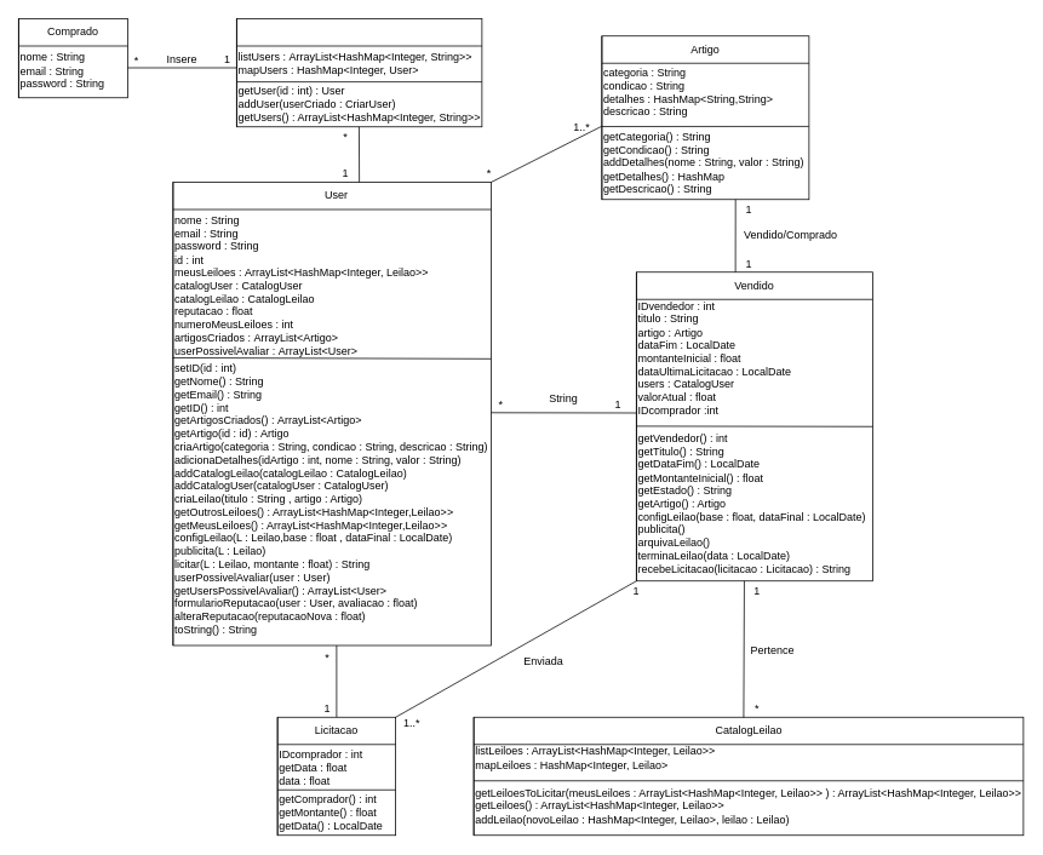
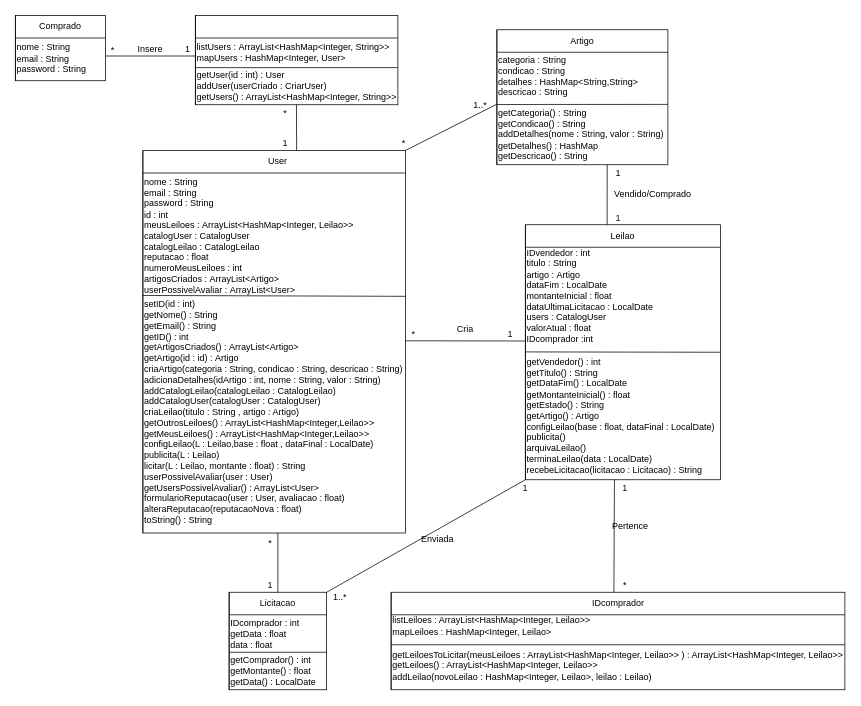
  <mxCell id="0" />
  <mxCell id="1" parent="0" />
  <mxCell id="2" value="" style="shape=internalStorage;whiteSpace=wrap;html=1;backgroundOutline=1;dx=0;dy=30;align=left;" vertex="1" parent="1"><mxGeometry x="662" y="39" width="228" height="180" as="geometry" /></mxCell>
  <mxCell id="3" value="" style="shape=internalStorage;whiteSpace=wrap;html=1;backgroundOutline=1;dx=0;dy=30;" vertex="1" parent="1"><mxGeometry x="521" y="789" width="605" height="130" as="geometry" /></mxCell>
  <mxCell id="4" value="" style="shape=internalStorage;whiteSpace=wrap;html=1;backgroundOutline=1;dx=0;dy=30;" vertex="1" parent="1"><mxGeometry x="260" y="20" width="270" height="119" as="geometry" /></mxCell>
  <mxCell id="5" value="" style="shape=internalStorage;whiteSpace=wrap;html=1;backgroundOutline=1;dx=0;dy=30;" vertex="1" parent="1"><mxGeometry x="700" y="299" width="260" height="340" as="geometry" /></mxCell>
  <mxCell id="6" value="" style="shape=internalStorage;whiteSpace=wrap;html=1;backgroundOutline=1;dx=0;dy=30;" vertex="1" parent="1"><mxGeometry x="190" y="200" width="350" height="510" as="geometry" /></mxCell>
  <mxCell id="7" value="" style="shape=internalStorage;whiteSpace=wrap;html=1;backgroundOutline=1;dx=0;dy=30;" vertex="1" parent="1"><mxGeometry x="20" y="20" width="120" height="87" as="geometry" /></mxCell>
  <mxCell id="8" value="" style="shape=internalStorage;whiteSpace=wrap;html=1;backgroundOutline=1;dx=0;dy=30;" vertex="1" parent="1"><mxGeometry x="305" y="789" width="130" height="130" as="geometry" /></mxCell>
  <mxCell id="9" value="Artigo" style="text;html=1;strokeColor=none;fillColor=none;align=center;verticalAlign=middle;whiteSpace=wrap;rounded=0;" vertex="1" parent="1"><mxGeometry x="746" y="39" width="60" height="30" as="geometry" /></mxCell>
- <mxCell id="10" value="Vendido" style="text;html=1;strokeColor=none;fillColor=none;align=center;verticalAlign=middle;whiteSpace=wrap;rounded=0;" vertex="1" parent="1"><mxGeometry x="800" y="299" width="60" height="30" as="geometry" /></mxCell>
+ <mxCell id="10" value="Leilao" style="text;html=1;strokeColor=none;fillColor=none;align=center;verticalAlign=middle;whiteSpace=wrap;rounded=0;" vertex="1" parent="1"><mxGeometry x="800" y="299" width="60" height="30" as="geometry" /></mxCell>
  <mxCell id="11" value="User" style="text;html=1;strokeColor=none;fillColor=none;align=center;verticalAlign=middle;whiteSpace=wrap;rounded=0;" vertex="1" parent="1"><mxGeometry x="340" y="200" width="60" height="30" as="geometry" /></mxCell>
  <mxCell id="12" value="Licitacao" style="text;html=1;strokeColor=none;fillColor=none;align=center;verticalAlign=middle;whiteSpace=wrap;rounded=0;" vertex="1" parent="1"><mxGeometry x="340" y="789" width="60" height="30" as="geometry" /></mxCell>
  <mxCell id="13" value="Comprado" style="text;html=1;strokeColor=none;fillColor=none;align=center;verticalAlign=middle;whiteSpace=wrap;rounded=0;" vertex="1" parent="1"><mxGeometry x="50" y="20" width="60" height="30" as="geometry" /></mxCell>
  <mxCell id="14" value="&lt;br style=&quot;&quot;&gt;&lt;span style=&quot;&quot;&gt;categoria : String&lt;br&gt;&lt;/span&gt;&lt;span style=&quot;&quot;&gt;condicao : String&lt;br&gt;&lt;/span&gt;detalhes :&amp;nbsp;HashMap&amp;lt;String,String&amp;gt;&lt;br style=&quot;&quot;&gt;&lt;span style=&quot;&quot;&gt;descricao :&amp;nbsp;&lt;/span&gt;String" style="text;html=1;strokeColor=none;fillColor=none;align=left;verticalAlign=middle;whiteSpace=wrap;rounded=0;" vertex="1" parent="1"><mxGeometry x="662" y="79" width="198" height="30" as="geometry" /></mxCell>
  <mxCell id="15" value="nome :&amp;nbsp;String&lt;br&gt;email :&amp;nbsp;String&lt;br&gt;password :&amp;nbsp;String&lt;br&gt;id : int&lt;br&gt;meusLeiloes :&amp;nbsp;ArrayList&amp;lt;HashMap&amp;lt;Integer, Leilao&amp;gt;&amp;gt;&lt;br&gt;catalogUser :&amp;nbsp;CatalogUser&lt;br&gt;catalogLeilao :&amp;nbsp;CatalogLeilao&lt;br&gt;reputacao :&amp;nbsp;float&lt;br&gt;numeroMeusLeiloes :&amp;nbsp;int&lt;br&gt;artigosCriados :&amp;nbsp;ArrayList&amp;lt;Artigo&amp;gt;&lt;br&gt;userPossivelAvaliar :&amp;nbsp;ArrayList&amp;lt;User&amp;gt;" style="text;html=1;strokeColor=none;fillColor=none;align=left;verticalAlign=middle;whiteSpace=wrap;rounded=0;" vertex="1" parent="1"><mxGeometry x="190" y="313.5" width="285" height="1" as="geometry" /></mxCell>
  <mxCell id="16" value="&lt;br&gt;&lt;span style=&quot;color: rgb(0, 0, 0); font-family: Helvetica; font-size: 12px; font-style: normal; font-variant-ligatures: normal; font-variant-caps: normal; font-weight: 400; letter-spacing: normal; orphans: 2; text-indent: 0px; text-transform: none; widows: 2; word-spacing: 0px; -webkit-text-stroke-width: 0px; text-decoration-thickness: initial; text-decoration-style: initial; text-decoration-color: initial; float: none; display: inline !important;&quot;&gt;nome : String&lt;/span&gt;&lt;br style=&quot;color: rgb(0, 0, 0); font-family: Helvetica; font-size: 12px; font-style: normal; font-variant-ligatures: normal; font-variant-caps: normal; font-weight: 400; letter-spacing: normal; orphans: 2; text-indent: 0px; text-transform: none; widows: 2; word-spacing: 0px; -webkit-text-stroke-width: 0px; text-decoration-thickness: initial; text-decoration-style: initial; text-decoration-color: initial;&quot;&gt;&lt;span style=&quot;color: rgb(0, 0, 0); font-family: Helvetica; font-size: 12px; font-style: normal; font-variant-ligatures: normal; font-variant-caps: normal; font-weight: 400; letter-spacing: normal; orphans: 2; text-indent: 0px; text-transform: none; widows: 2; word-spacing: 0px; -webkit-text-stroke-width: 0px; text-decoration-thickness: initial; text-decoration-style: initial; text-decoration-color: initial; float: none; display: inline !important;&quot;&gt;email : String&lt;/span&gt;&lt;br style=&quot;color: rgb(0, 0, 0); font-family: Helvetica; font-size: 12px; font-style: normal; font-variant-ligatures: normal; font-variant-caps: normal; font-weight: 400; letter-spacing: normal; orphans: 2; text-indent: 0px; text-transform: none; widows: 2; word-spacing: 0px; -webkit-text-stroke-width: 0px; text-decoration-thickness: initial; text-decoration-style: initial; text-decoration-color: initial;&quot;&gt;&lt;span style=&quot;color: rgb(0, 0, 0); font-family: Helvetica; font-size: 12px; font-style: normal; font-variant-ligatures: normal; font-variant-caps: normal; font-weight: 400; letter-spacing: normal; orphans: 2; text-indent: 0px; text-transform: none; widows: 2; word-spacing: 0px; -webkit-text-stroke-width: 0px; text-decoration-thickness: initial; text-decoration-style: initial; text-decoration-color: initial; float: none; display: inline !important;&quot;&gt;password : String&lt;/span&gt;" style="text;html=1;strokeColor=none;fillColor=none;align=left;verticalAlign=middle;whiteSpace=wrap;rounded=0;" vertex="1" parent="1"><mxGeometry x="20" y="55" width="118" height="30" as="geometry" /></mxCell>
  <mxCell id="17" value="IDcomprador :&amp;nbsp;int&lt;br&gt;getData :&amp;nbsp;float&lt;br&gt;data :&amp;nbsp;float" style="text;html=1;strokeColor=none;fillColor=none;align=left;verticalAlign=middle;whiteSpace=wrap;rounded=0;" vertex="1" parent="1"><mxGeometry x="305" y="840" width="118" height="9" as="geometry" /></mxCell>
  <mxCell id="18" value="IDvendedor :&amp;nbsp;int&lt;br&gt;titulo :&amp;nbsp;String&lt;br&gt;artigo :&amp;nbsp;Artigo&lt;br&gt;dataFim :&amp;nbsp;LocalDate&lt;br&gt;montanteInicial :&amp;nbsp;float&lt;br&gt;dataUltimaLicitacao :&amp;nbsp;LocalDate&lt;br&gt;users :&amp;nbsp;CatalogUser&lt;br&gt;valorAtual :&amp;nbsp;float&lt;br&gt;IDcomprador :int" style="text;html=1;strokeColor=none;fillColor=none;align=left;verticalAlign=middle;whiteSpace=wrap;rounded=0;" vertex="1" parent="1"><mxGeometry x="700" y="379" width="289" height="30" as="geometry" /></mxCell>
  <mxCell id="19" value="" style="endArrow=none;html=1;rounded=0;" edge="1" parent="1"><mxGeometry width="50" height="50" relative="1" as="geometry"><mxPoint x="140" y="74" as="sourcePoint" /><mxPoint x="260" y="74" as="targetPoint" /></mxGeometry></mxCell>
  <mxCell id="20" value="Insere" style="text;html=1;strokeColor=none;fillColor=none;align=center;verticalAlign=middle;whiteSpace=wrap;rounded=0;" vertex="1" parent="1"><mxGeometry x="170" y="50" width="60" height="30" as="geometry" /></mxCell>
  <mxCell id="21" value="&lt;font style=&quot;font-size: 12px;&quot;&gt;*&lt;/font&gt;" style="text;html=1;strokeColor=none;fillColor=none;align=center;verticalAlign=middle;whiteSpace=wrap;rounded=0;fontSize=13;" vertex="1" parent="1"><mxGeometry x="120" y="50" width="60" height="30" as="geometry" /></mxCell>
  <mxCell id="22" value="" style="endArrow=none;html=1;rounded=0;entryX=0.5;entryY=0;entryDx=0;entryDy=0;" edge="1" parent="1" target="12"><mxGeometry width="50" height="50" relative="1" as="geometry"><mxPoint x="370" y="710" as="sourcePoint" /><mxPoint x="394.5" y="759" as="targetPoint" /></mxGeometry></mxCell>
  <mxCell id="23" value="" style="endArrow=none;html=1;rounded=0;" edge="1" parent="1"><mxGeometry width="50" height="50" relative="1" as="geometry"><mxPoint x="540" y="453.71" as="sourcePoint" /><mxPoint x="700" y="454" as="targetPoint" /></mxGeometry></mxCell>
  <mxCell id="24" value="" style="endArrow=none;html=1;rounded=0;exitX=0.5;exitY=1;exitDx=0;exitDy=0;" edge="1" parent="1"><mxGeometry width="50" height="50" relative="1" as="geometry"><mxPoint x="394.76" y="139" as="sourcePoint" /><mxPoint x="395" y="200" as="targetPoint" /></mxGeometry></mxCell>
  <mxCell id="25" value="" style="endArrow=none;html=1;rounded=0;entryX=0.491;entryY=0.003;entryDx=0;entryDy=0;entryPerimeter=0;" edge="1" parent="1" target="3"><mxGeometry width="50" height="50" relative="1" as="geometry"><mxPoint x="818.77" y="639" as="sourcePoint" /><mxPoint x="817.98" y="860.54" as="targetPoint" /></mxGeometry></mxCell>
  <mxCell id="26" value="" style="endArrow=none;html=1;rounded=0;exitX=0.5;exitY=1;exitDx=0;exitDy=0;" edge="1" parent="1"><mxGeometry width="50" height="50" relative="1" as="geometry"><mxPoint x="809.09" y="219" as="sourcePoint" /><mxPoint x="809" y="299" as="targetPoint" /></mxGeometry></mxCell>
  <mxCell id="27" value="" style="endArrow=none;html=1;rounded=0;exitX=1;exitY=0;exitDx=0;exitDy=0;entryX=0;entryY=1;entryDx=0;entryDy=0;" edge="1" parent="1" source="8" target="5"><mxGeometry width="50" height="50" relative="1" as="geometry"><mxPoint x="460" y="796" as="sourcePoint" /><mxPoint x="670" y="669" as="targetPoint" /></mxGeometry></mxCell>
  <mxCell id="28" value="" style="endArrow=none;html=1;rounded=0;entryX=-0.001;entryY=0.552;entryDx=0;entryDy=0;entryPerimeter=0;exitX=1;exitY=0;exitDx=0;exitDy=0;" edge="1" parent="1" source="6" target="2"><mxGeometry width="50" height="50" relative="1" as="geometry"><mxPoint x="540" y="220" as="sourcePoint" /><mxPoint x="650" y="179" as="targetPoint" /></mxGeometry></mxCell>
  <mxCell id="29" value="listLeiloes : ArrayList&amp;lt;HashMap&amp;lt;Integer, Leilao&amp;gt;&amp;gt;&lt;br&gt;mapLeiloes :&amp;nbsp;HashMap&amp;lt;Integer, Leilao&amp;gt;" style="text;html=1;strokeColor=none;fillColor=none;align=left;verticalAlign=middle;whiteSpace=wrap;rounded=0;" vertex="1" parent="1"><mxGeometry x="521" y="819" width="294" height="30" as="geometry" /></mxCell>
  <mxCell id="30" value="listUsers :&amp;nbsp;ArrayList&amp;lt;HashMap&amp;lt;Integer, String&amp;gt;&amp;gt;&lt;br&gt;mapUsers :&amp;nbsp;HashMap&amp;lt;Integer, User&amp;gt;" style="text;html=1;strokeColor=none;fillColor=none;align=left;verticalAlign=middle;whiteSpace=wrap;rounded=0;" vertex="1" parent="1"><mxGeometry x="260" y="53" width="276" height="32" as="geometry" /></mxCell>
  <mxCell id="31" value="Vendido/Comprado" style="text;html=1;strokeColor=none;fillColor=none;align=center;verticalAlign=middle;whiteSpace=wrap;rounded=0;" vertex="1" parent="1"><mxGeometry x="840" y="249" width="60" height="18" as="geometry" /></mxCell>
  <mxCell id="32" value="&lt;font style=&quot;font-size: 12px;&quot;&gt;1&lt;/font&gt;" style="text;html=1;strokeColor=none;fillColor=none;align=center;verticalAlign=middle;whiteSpace=wrap;rounded=0;fontSize=13;" vertex="1" parent="1"><mxGeometry x="793.5" y="219" width="60" height="20" as="geometry" /></mxCell>
- <mxCell id="33" value="String" style="text;html=1;strokeColor=none;fillColor=none;align=center;verticalAlign=middle;whiteSpace=wrap;rounded=0;" vertex="1" parent="1"><mxGeometry x="590" y="424" width="60" height="30" as="geometry" /></mxCell>
- <mxCell id="34" value="Enviada" style="text;html=1;strokeColor=none;fillColor=none;align=center;verticalAlign=middle;whiteSpace=wrap;rounded=0;" vertex="1" parent="1"><mxGeometry x="568" y="717.5" width="60" height="20" as="geometry" /></mxCell>
+ <mxCell id="33" value="Cria" style="text;html=1;strokeColor=none;fillColor=none;align=center;verticalAlign=middle;whiteSpace=wrap;rounded=0;" vertex="1" parent="1"><mxGeometry x="590" y="424" width="60" height="30" as="geometry" /></mxCell>
+ <mxCell id="34" value="Enviada" style="text;html=1;strokeColor=none;fillColor=none;align=center;verticalAlign=middle;whiteSpace=wrap;rounded=0;" vertex="1" parent="1"><mxGeometry x="553" y="707.5" width="60" height="20" as="geometry" /></mxCell>
  <mxCell id="35" value="&lt;font style=&quot;font-size: 12px;&quot;&gt;*&lt;/font&gt;" style="text;html=1;strokeColor=none;fillColor=none;align=center;verticalAlign=middle;whiteSpace=wrap;rounded=0;fontSize=13;" vertex="1" parent="1"><mxGeometry x="350" y="139" width="60" height="20" as="geometry" /></mxCell>
- <mxCell id="36" value="Pertence" style="text;html=1;strokeColor=none;fillColor=none;align=center;verticalAlign=middle;whiteSpace=wrap;rounded=0;" vertex="1" parent="1"><mxGeometry x="820" y="701" width="60" height="30" as="geometry" /></mxCell>
+ <mxCell id="36" value="Pertence" style="text;html=1;strokeColor=none;fillColor=none;align=center;verticalAlign=middle;whiteSpace=wrap;rounded=0;" vertex="1" parent="1"><mxGeometry x="810" y="686" width="60" height="30" as="geometry" /></mxCell>
  <mxCell id="37" value="&lt;div&gt;getUser(id : int) : User&lt;/div&gt;&lt;div&gt;addUser(userCriado : CriarUser)&lt;/div&gt;&lt;div&gt;getUsers() : ArrayList&amp;lt;HashMap&amp;lt;Integer, String&amp;gt;&amp;gt;&lt;/div&gt;" style="text;html=1;strokeColor=none;fillColor=none;align=left;verticalAlign=middle;whiteSpace=wrap;rounded=0;" vertex="1" parent="1"><mxGeometry x="260" y="99" width="270" height="30" as="geometry" /></mxCell>
  <mxCell id="38" value="" style="endArrow=none;html=1;rounded=0;exitX=0;exitY=0.5;exitDx=0;exitDy=0;entryX=1;entryY=0.5;entryDx=0;entryDy=0;" edge="1" parent="1"><mxGeometry width="50" height="50" relative="1" as="geometry"><mxPoint x="260" y="89.5" as="sourcePoint" /><mxPoint x="530" y="89.5" as="targetPoint" /></mxGeometry></mxCell>
  <mxCell id="39" value="&lt;font style=&quot;font-size: 12px;&quot;&gt;1&lt;/font&gt;" style="text;html=1;strokeColor=none;fillColor=none;align=center;verticalAlign=middle;whiteSpace=wrap;rounded=0;fontSize=13;" vertex="1" parent="1"><mxGeometry x="350" y="179" width="60" height="20" as="geometry" /></mxCell>
  <mxCell id="40" value="&lt;font style=&quot;font-size: 12px;&quot;&gt;*&lt;/font&gt;" style="text;html=1;strokeColor=none;fillColor=none;align=center;verticalAlign=middle;whiteSpace=wrap;rounded=0;fontSize=13;" vertex="1" parent="1"><mxGeometry x="521" y="434" width="60" height="20" as="geometry" /></mxCell>
  <mxCell id="41" value="&lt;font style=&quot;font-size: 12px;&quot;&gt;*&lt;/font&gt;" style="text;html=1;strokeColor=none;fillColor=none;align=center;verticalAlign=middle;whiteSpace=wrap;rounded=0;fontSize=13;" vertex="1" parent="1"><mxGeometry x="330" y="717.5" width="60" height="11" as="geometry" /></mxCell>
  <mxCell id="42" value="&lt;font style=&quot;font-size: 12px;&quot;&gt;1&lt;/font&gt;" style="text;html=1;strokeColor=none;fillColor=none;align=center;verticalAlign=middle;whiteSpace=wrap;rounded=0;fontSize=13;" vertex="1" parent="1"><mxGeometry x="803" y="641.5" width="60" height="15" as="geometry" /></mxCell>
  <mxCell id="43" value="&lt;font style=&quot;font-size: 12px;&quot;&gt;*&lt;/font&gt;" style="text;html=1;strokeColor=none;fillColor=none;align=center;verticalAlign=middle;whiteSpace=wrap;rounded=0;fontSize=13;" vertex="1" parent="1"><mxGeometry x="803" y="771.5" width="60" height="15" as="geometry" /></mxCell>
  <mxCell id="44" value="" style="endArrow=none;html=1;rounded=0;exitX=-0.001;exitY=0.379;exitDx=0;exitDy=0;exitPerimeter=0;" edge="1" parent="1" source="6"><mxGeometry width="50" height="50" relative="1" as="geometry"><mxPoint x="220" y="394" as="sourcePoint" /><mxPoint x="540" y="394.43" as="targetPoint" /></mxGeometry></mxCell>
  <mxCell id="45" value="getCategoria() : String&lt;br&gt;getCondicao() : String&lt;br&gt;addDetalhes(nome : String, valor : String)&lt;br&gt;getDetalhes() : HashMap&lt;br&gt;getDescricao() : String" style="text;html=1;strokeColor=none;fillColor=none;align=left;verticalAlign=middle;whiteSpace=wrap;rounded=0;" vertex="1" parent="1"><mxGeometry x="662" y="164" width="260" height="30" as="geometry" /></mxCell>
  <mxCell id="46" value="&lt;font style=&quot;font-size: 12px;&quot;&gt;1..*&lt;/font&gt;" style="text;html=1;strokeColor=none;fillColor=none;align=center;verticalAlign=middle;whiteSpace=wrap;rounded=0;fontSize=13;" vertex="1" parent="1"><mxGeometry x="610" y="129" width="60" height="20" as="geometry" /></mxCell>
  <mxCell id="47" value="" style="endArrow=none;html=1;rounded=0;exitX=0;exitY=0.5;exitDx=0;exitDy=0;entryX=0.999;entryY=0.553;entryDx=0;entryDy=0;entryPerimeter=0;" edge="1" parent="1" target="2"><mxGeometry width="50" height="50" relative="1" as="geometry"><mxPoint x="662" y="138.66" as="sourcePoint" /><mxPoint x="932" y="138.66" as="targetPoint" /></mxGeometry></mxCell>
  <mxCell id="48" value="&lt;font style=&quot;font-size: 12px;&quot;&gt;1&lt;/font&gt;" style="text;html=1;strokeColor=none;fillColor=none;align=center;verticalAlign=middle;whiteSpace=wrap;rounded=0;fontSize=13;" vertex="1" parent="1"><mxGeometry x="330" y="769" width="60" height="20" as="geometry" /></mxCell>
  <mxCell id="49" value="&lt;font style=&quot;font-size: 12px;&quot;&gt;1..*&lt;/font&gt;" style="text;html=1;strokeColor=none;fillColor=none;align=center;verticalAlign=middle;whiteSpace=wrap;rounded=0;fontSize=13;" vertex="1" parent="1"><mxGeometry x="423" y="780" width="60" height="30" as="geometry" /></mxCell>
  <mxCell id="50" value="&lt;div&gt;getComprador() : int&lt;/div&gt;&lt;div&gt;getMontante() : float&lt;/div&gt;&lt;div&gt;getData() : LocalDate&lt;/div&gt;" style="text;html=1;strokeColor=none;fillColor=none;align=left;verticalAlign=middle;whiteSpace=wrap;rounded=0;" vertex="1" parent="1"><mxGeometry x="305" y="879" width="118" height="30" as="geometry" /></mxCell>
  <mxCell id="51" value="" style="endArrow=none;html=1;rounded=0;" edge="1" parent="1"><mxGeometry width="50" height="50" relative="1" as="geometry"><mxPoint x="305" y="869" as="sourcePoint" /><mxPoint x="435" y="869" as="targetPoint" /></mxGeometry></mxCell>
  <mxCell id="52" value="&lt;font style=&quot;font-size: 12px;&quot;&gt;1&lt;/font&gt;" style="text;html=1;strokeColor=none;fillColor=none;align=center;verticalAlign=middle;whiteSpace=wrap;rounded=0;fontSize=13;" vertex="1" parent="1"><mxGeometry x="793.5" y="279" width="60" height="20" as="geometry" /></mxCell>
  <mxCell id="53" value="&lt;div&gt;getVendedor() : int&lt;/div&gt;&lt;div&gt;getTitulo() : String&lt;/div&gt;&lt;div&gt;getDataFim() : LocalDate&lt;/div&gt;&lt;div&gt;getMontanteInicial() : float&lt;/div&gt;&lt;div&gt;getEstado() : String&lt;/div&gt;&lt;div&gt;getArtigo() : Artigo&lt;/div&gt;&lt;div&gt;configLeilao(base : float, dataFinal : LocalDate)&lt;/div&gt;&lt;div&gt;publicita()&lt;/div&gt;&lt;div&gt;arquivaLeilao()&lt;/div&gt;&lt;div&gt;terminaLeilao(data : LocalDate)&lt;/div&gt;&lt;div&gt;recebeLicitacao(licitacao : Licitacao) : String&lt;/div&gt;" style="text;html=1;strokeColor=none;fillColor=none;align=left;verticalAlign=middle;whiteSpace=wrap;rounded=0;" vertex="1" parent="1"><mxGeometry x="700" y="539" width="289" height="30" as="geometry" /></mxCell>
  <mxCell id="54" value="" style="endArrow=none;html=1;rounded=0;exitX=0;exitY=0.5;exitDx=0;exitDy=0;" edge="1" parent="1"><mxGeometry width="50" height="50" relative="1" as="geometry"><mxPoint x="700" y="468.56" as="sourcePoint" /><mxPoint x="960" y="469" as="targetPoint" /></mxGeometry></mxCell>
  <mxCell id="55" value="&lt;div&gt;getLeiloesToLicitar(meusLeiloes : ArrayList&amp;lt;HashMap&amp;lt;Integer, Leilao&amp;gt;&amp;gt; ) : ArrayList&amp;lt;HashMap&amp;lt;Integer, Leilao&amp;gt;&amp;gt;&lt;/div&gt;&lt;div&gt;getLeiloes() : ArrayList&amp;lt;HashMap&amp;lt;Integer, Leilao&amp;gt;&amp;gt;&lt;/div&gt;&lt;div&gt;addLeilao(novoLeilao : HashMap&amp;lt;Integer, Leilao&amp;gt;, leilao : Leilao)&lt;/div&gt;" style="text;whiteSpace=wrap;html=1;" vertex="1" parent="1"><mxGeometry x="521" y="859" width="605" height="60" as="geometry" /></mxCell>
  <mxCell id="56" value="&lt;font style=&quot;font-size: 12px;&quot;&gt;1&lt;/font&gt;" style="text;html=1;strokeColor=none;fillColor=none;align=center;verticalAlign=middle;whiteSpace=wrap;rounded=0;fontSize=13;" vertex="1" parent="1"><mxGeometry x="650" y="434" width="60" height="19" as="geometry" /></mxCell>
  <mxCell id="57" value="&lt;font style=&quot;font-size: 12px;&quot;&gt;1&lt;/font&gt;" style="text;html=1;strokeColor=none;fillColor=none;align=center;verticalAlign=middle;whiteSpace=wrap;rounded=0;fontSize=13;" vertex="1" parent="1"><mxGeometry x="670" y="634" width="60" height="30" as="geometry" /></mxCell>
  <mxCell id="58" value="" style="endArrow=none;html=1;rounded=0;exitX=0;exitY=0;exitDx=0;exitDy=0;entryX=1;entryY=0;entryDx=0;entryDy=0;" edge="1" parent="1" source="55" target="55"><mxGeometry width="50" height="50" relative="1" as="geometry"><mxPoint x="756" y="849" as="sourcePoint" /><mxPoint x="806" y="799" as="targetPoint" /></mxGeometry></mxCell>
  <mxCell id="59" value="&lt;font style=&quot;font-size: 12px;&quot;&gt;1&lt;/font&gt;" style="text;html=1;strokeColor=none;fillColor=none;align=center;verticalAlign=middle;whiteSpace=wrap;rounded=0;fontSize=13;" vertex="1" parent="1"><mxGeometry x="220" y="48.5" width="60" height="30" as="geometry" /></mxCell>
  <mxCell id="60" value="&lt;font style=&quot;font-size: 12px;&quot;&gt;*&lt;/font&gt;" style="text;html=1;strokeColor=none;fillColor=none;align=center;verticalAlign=middle;whiteSpace=wrap;rounded=0;fontSize=13;" vertex="1" parent="1"><mxGeometry x="508" y="180" width="60" height="20" as="geometry" /></mxCell>
- <mxCell id="61" value="CatalogLeilao" style="text;html=1;strokeColor=none;fillColor=none;align=center;verticalAlign=middle;whiteSpace=wrap;rounded=0;" vertex="1" parent="1"><mxGeometry x="793.5" y="789" width="60" height="30" as="geometry" /></mxCell>
+ <mxCell id="61" value="IDcomprador" style="text;html=1;strokeColor=none;fillColor=none;align=center;verticalAlign=middle;whiteSpace=wrap;rounded=0;" vertex="1" parent="1"><mxGeometry x="793.5" y="789" width="60" height="30" as="geometry" /></mxCell>
  <mxCell id="62" value="&lt;div&gt;setID(id : int)&lt;/div&gt;&lt;div&gt;getNome() : String&lt;/div&gt;&lt;div&gt;getEmail() : String&lt;/div&gt;&lt;div&gt;getID() : int&amp;nbsp;&lt;/div&gt;&lt;div&gt;getArtigosCriados() :&amp;nbsp;ArrayList&amp;lt;Artigo&amp;gt;&lt;br&gt;&lt;/div&gt;&lt;div&gt;getArtigo(id : id) :&amp;nbsp;Artigo&lt;br&gt;&lt;/div&gt;&lt;div&gt;criaArtigo(categoria : String, condicao : String, descricao : String)&lt;/div&gt;&lt;div&gt;adicionaDetalhes(idArtigo : int, nome : String, valor : String)&lt;br&gt;&lt;/div&gt;&lt;div&gt;addCatalogLeilao(catalogLeilao : CatalogLeilao)&lt;/div&gt;&lt;div&gt;addCatalogUser(catalogUser : CatalogUser)&lt;/div&gt;&lt;div&gt;criaLeilao(titulo : String , artigo : Artigo)&lt;/div&gt;&lt;div&gt;getOutrosLeiloes() : ArrayList&amp;lt;HashMap&amp;lt;Integer,Leilao&amp;gt;&amp;gt;&lt;/div&gt;&lt;div&gt;getMeusLeiloes() : ArrayList&amp;lt;HashMap&amp;lt;Integer,Leilao&amp;gt;&amp;gt;&lt;/div&gt;&lt;div&gt;configLeilao(L : Leilao,base : float , dataFinal : LocalDate)&lt;/div&gt;&lt;div&gt;publicita(L : Leilao)&lt;/div&gt;&lt;div&gt;licitar(L : Leilao, montante : float) : String&lt;/div&gt;&lt;div&gt;userPossivelAvaliar(user : User)&lt;/div&gt;&lt;div&gt;getUsersPossivelAvaliar() : ArrayList&amp;lt;User&amp;gt;&lt;/div&gt;&lt;div&gt;formularioReputacao(user : User, avaliacao : float)&lt;/div&gt;&lt;div&gt;alteraReputacao(reputacaoNova : float)&lt;/div&gt;&lt;div&gt;toString() : String&lt;/div&gt;" style="text;html=1;strokeColor=none;fillColor=none;align=left;verticalAlign=middle;whiteSpace=wrap;rounded=0;" vertex="1" parent="1"><mxGeometry x="190" y="539" width="447.5" height="20" as="geometry" /></mxCell>
